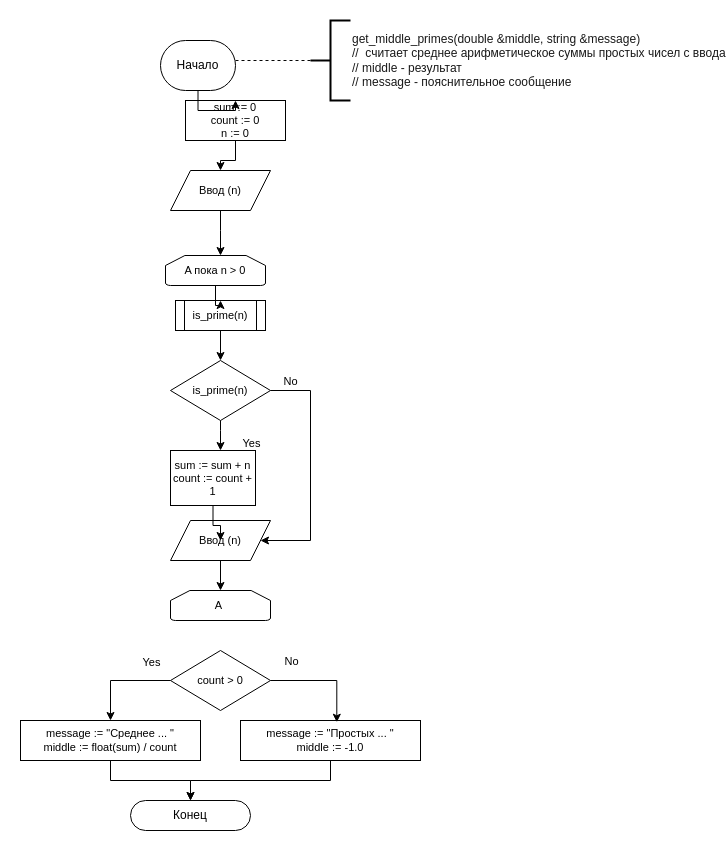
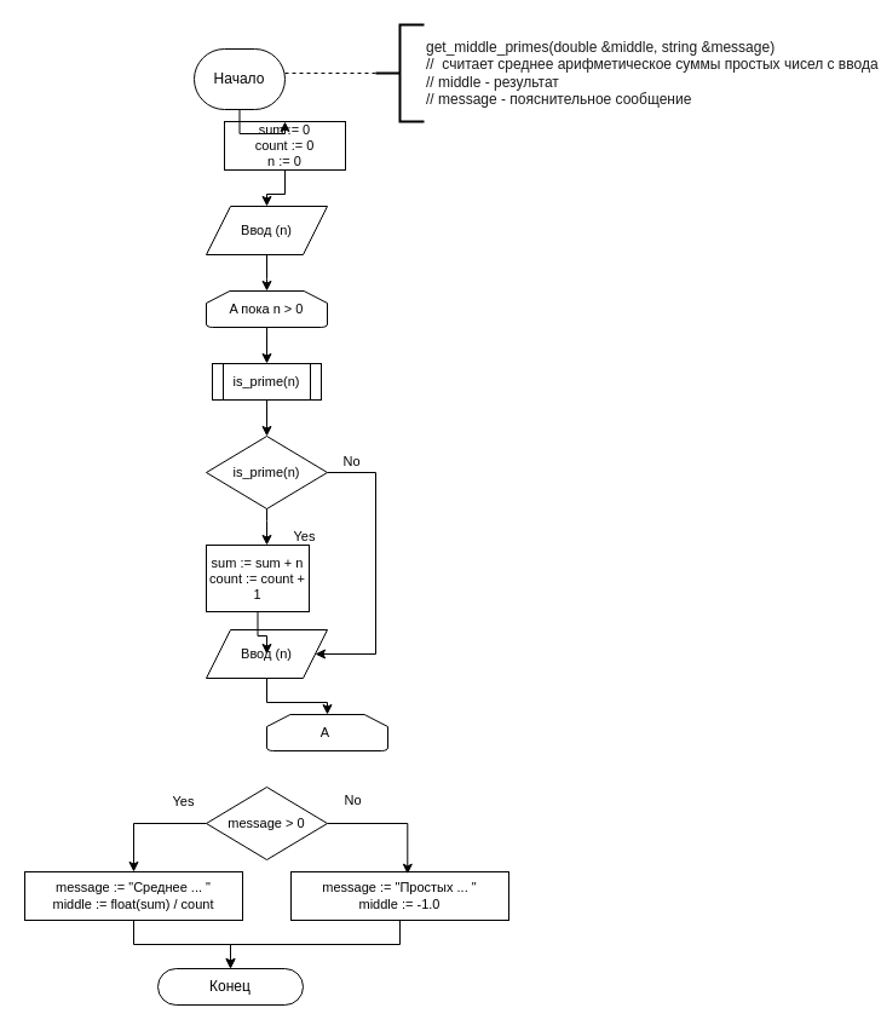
  <mxCell id="0" />
  <mxCell id="1" parent="0" />
  <mxCell id="2" style="edgeStyle=orthogonalEdgeStyle;shape=connector;rounded=0;orthogonalLoop=1;jettySize=auto;html=1;labelBackgroundColor=default;strokeColor=#000000;align=center;verticalAlign=middle;fontFamily=Helvetica;fontSize=11;fontColor=default;endArrow=classic;" edge="1" parent="1" source="3" target="8"><mxGeometry relative="1" as="geometry" /></mxCell>
  <mxCell id="3" value="&lt;font color=&quot;#000000&quot;&gt;Начало&lt;/font&gt;" style="rounded=1;whiteSpace=wrap;html=1;fontSize=12;glass=0;strokeWidth=1;shadow=0;arcSize=50;strokeColor=#000000;fillColor=none;" parent="1" vertex="1"><mxGeometry x="160" y="40" width="75" height="50" as="geometry" /></mxCell>
  <mxCell id="4" value="&lt;font color=&quot;#191919&quot;&gt;get_middle_primes(double &amp;amp;middle, string &amp;amp;message)&lt;br&gt;//&amp;nbsp; считает среднее арифметическое суммы простых чисел с ввода&lt;br&gt;// middle - результат&amp;nbsp;&lt;br&gt;// message - пояснительное сообщение&lt;br&gt;&lt;/font&gt;" style="strokeWidth=2;html=1;shape=mxgraph.flowchart.annotation_2;align=left;labelPosition=right;pointerEvents=1;strokeColor=#000000;" parent="1" vertex="1"><mxGeometry x="310" y="20" width="40" height="80" as="geometry" /></mxCell>
  <mxCell id="5" style="edgeStyle=orthogonalEdgeStyle;rounded=0;orthogonalLoop=1;jettySize=auto;html=1;entryX=0.27;entryY=0.5;entryDx=0;entryDy=0;entryPerimeter=0;dashed=1;endArrow=none;endFill=0;strokeColor=#050505;" parent="1" source="3" target="4" edge="1"><mxGeometry relative="1" as="geometry"><Array as="points"><mxPoint x="310" y="60" /><mxPoint x="310" y="60" /></Array></mxGeometry></mxCell>
  <mxCell id="6" value="&lt;font color=&quot;#000000&quot;&gt;Конец&lt;/font&gt;" style="rounded=1;whiteSpace=wrap;html=1;fontSize=12;glass=0;strokeWidth=1;shadow=0;arcSize=50;strokeColor=#050505;fillColor=none;" parent="1" vertex="1"><mxGeometry x="130" y="800" width="120" height="30" as="geometry" /></mxCell>
  <mxCell id="7" style="edgeStyle=orthogonalEdgeStyle;shape=connector;rounded=0;orthogonalLoop=1;jettySize=auto;html=1;labelBackgroundColor=default;strokeColor=#000000;align=center;verticalAlign=middle;fontFamily=Helvetica;fontSize=11;fontColor=default;endArrow=classic;" edge="1" parent="1" source="8" target="10"><mxGeometry relative="1" as="geometry" /></mxCell>
  <mxCell id="8" value="&lt;font color=&quot;#030303&quot;&gt;sum := 0&lt;br&gt;count := 0&lt;br&gt;n := 0&lt;br&gt;&lt;/font&gt;" style="rounded=0;whiteSpace=wrap;html=1;strokeColor=#000000;align=center;verticalAlign=middle;fontFamily=Helvetica;fontSize=11;fontColor=default;fillColor=none;" vertex="1" parent="1"><mxGeometry x="185" y="100" width="100" height="40" as="geometry" /></mxCell>
  <mxCell id="9" style="edgeStyle=orthogonalEdgeStyle;hachureGap=4;orthogonalLoop=1;jettySize=auto;html=1;fontFamily=Architects Daughter;fontSource=https%3A%2F%2Ffonts.googleapis.com%2Fcss%3Ffamily%3DArchitects%2BDaughter;fontSize=16;strokeColor=#000000;rounded=0;" edge="1" parent="1" source="10" target="12"><mxGeometry relative="1" as="geometry"><Array as="points"><mxPoint x="220" y="230" /><mxPoint x="220" y="230" /></Array></mxGeometry></mxCell>
  <mxCell id="10" value="&lt;font color=&quot;#030303&quot;&gt;Ввод&amp;nbsp;(n)&lt;br&gt;&lt;/font&gt;" style="shape=parallelogram;perimeter=parallelogramPerimeter;whiteSpace=wrap;html=1;fixedSize=1;rounded=0;strokeColor=#000000;align=center;verticalAlign=middle;fontFamily=Helvetica;fontSize=11;fontColor=default;fillColor=none;" vertex="1" parent="1"><mxGeometry x="170" y="170" width="100" height="40" as="geometry" /></mxCell>
  <mxCell id="11" style="edgeStyle=orthogonalEdgeStyle;rounded=0;orthogonalLoop=1;jettySize=auto;html=1;strokeColor=#000000;" edge="1" parent="1" source="12" target="17"><mxGeometry relative="1" as="geometry" /></mxCell>
- <mxCell id="12" value="A пока n &amp;gt; 0" style="strokeWidth=1;html=1;shape=mxgraph.flowchart.loop_limit;whiteSpace=wrap;rounded=0;strokeColor=#000000;align=center;verticalAlign=middle;fontFamily=Helvetica;fontSize=11;fontColor=#000000;fillColor=none;" vertex="1" parent="1"><mxGeometry x="165" y="255" width="100" height="30" as="geometry" /></mxCell>
+ <mxCell id="12" value="A пока n &amp;gt; 0" style="strokeWidth=1;html=1;shape=mxgraph.flowchart.loop_limit;whiteSpace=wrap;rounded=0;strokeColor=#000000;align=center;verticalAlign=middle;fontFamily=Helvetica;fontSize=11;fontColor=#000000;fillColor=none;" vertex="1" parent="1"><mxGeometry x="170" y="240" width="100" height="30" as="geometry" /></mxCell>
  <mxCell id="13" style="edgeStyle=orthogonalEdgeStyle;rounded=0;orthogonalLoop=1;jettySize=auto;html=1;strokeColor=#000000;" edge="1" parent="1" source="15" target="19"><mxGeometry relative="1" as="geometry"><Array as="points"><mxPoint x="220" y="430" /><mxPoint x="220" y="430" /></Array></mxGeometry></mxCell>
  <mxCell id="14" value="Yes" style="edgeLabel;html=1;align=center;verticalAlign=middle;resizable=0;points=[];labelBackgroundColor=none;fontColor=#000000;" vertex="1" connectable="0" parent="13"><mxGeometry x="-0.156" relative="1" as="geometry"><mxPoint x="-70" y="228" as="offset" /></mxGeometry></mxCell>
  <mxCell id="15" value="is_prime(n)" style="strokeWidth=1;html=1;shape=mxgraph.flowchart.decision;whiteSpace=wrap;fontSize=11;fillColor=none;strokeColor=#000000;rounded=0;fontColor=#000000;fillColor=none;" vertex="1" parent="1"><mxGeometry x="170" y="360" width="100" height="60" as="geometry" /></mxCell>
  <mxCell id="16" style="edgeStyle=orthogonalEdgeStyle;rounded=0;orthogonalLoop=1;jettySize=auto;html=1;strokeColor=#000000;" edge="1" parent="1" source="17" target="15"><mxGeometry relative="1" as="geometry" /></mxCell>
  <mxCell id="17" value="is_prime(n)" style="shape=process;whiteSpace=wrap;html=1;backgroundOutline=1;fontSize=11;fillColor=none;strokeColor=#000000;fontColor=#000000;strokeWidth=1;rounded=0;" vertex="1" parent="1"><mxGeometry x="175" y="300" width="90" height="30" as="geometry" /></mxCell>
  <mxCell id="18" style="edgeStyle=orthogonalEdgeStyle;rounded=0;orthogonalLoop=1;jettySize=auto;html=1;strokeColor=#000000;" edge="1" parent="1" source="19" target="21"><mxGeometry relative="1" as="geometry" /></mxCell>
  <mxCell id="19" value="&lt;font color=&quot;#030303&quot;&gt;sum := sum + n&lt;br&gt;count := count + 1&lt;br&gt;&lt;/font&gt;" style="rounded=0;whiteSpace=wrap;html=1;strokeColor=#000000;align=center;verticalAlign=middle;fontFamily=Helvetica;fontSize=11;fontColor=default;fillColor=none;" vertex="1" parent="1"><mxGeometry x="170" y="450" width="85" height="55" as="geometry" /></mxCell>
  <mxCell id="20" style="edgeStyle=orthogonalEdgeStyle;rounded=0;orthogonalLoop=1;jettySize=auto;html=1;strokeColor=#000000;" edge="1" parent="1" source="21" target="24"><mxGeometry relative="1" as="geometry" /></mxCell>
  <mxCell id="21" value="&lt;font color=&quot;#030303&quot;&gt;Ввод&amp;nbsp;(n)&lt;br&gt;&lt;/font&gt;" style="shape=parallelogram;perimeter=parallelogramPerimeter;whiteSpace=wrap;html=1;fixedSize=1;rounded=0;strokeColor=#000000;align=center;verticalAlign=middle;fontFamily=Helvetica;fontSize=11;fontColor=default;fillColor=none;" vertex="1" parent="1"><mxGeometry x="170" y="520" width="100" height="40" as="geometry" /></mxCell>
  <mxCell id="22" style="edgeStyle=orthogonalEdgeStyle;rounded=0;orthogonalLoop=1;jettySize=auto;html=1;strokeColor=#000000;entryX=1;entryY=0.5;entryDx=0;entryDy=0;" edge="1" parent="1" source="15" target="21"><mxGeometry relative="1" as="geometry"><Array as="points"><mxPoint x="310" y="390" /><mxPoint x="310" y="540" /></Array></mxGeometry></mxCell>
  <mxCell id="23" value="No" style="edgeLabel;html=1;align=center;verticalAlign=middle;resizable=0;points=[];labelBackgroundColor=none;fontColor=#000000;" vertex="1" connectable="0" parent="22"><mxGeometry x="-0.838" relative="1" as="geometry"><mxPoint y="-10" as="offset" /></mxGeometry></mxCell>
- <mxCell id="24" value="A&amp;nbsp;" style="strokeWidth=1;html=1;shape=mxgraph.flowchart.loop_limit;whiteSpace=wrap;rounded=0;strokeColor=#000000;align=center;verticalAlign=middle;fontFamily=Helvetica;fontSize=11;fontColor=#000000;fillColor=none;" vertex="1" parent="1"><mxGeometry x="170" y="590" width="100" height="30" as="geometry" /></mxCell>
+ <mxCell id="24" value="A&amp;nbsp;" style="strokeWidth=1;html=1;shape=mxgraph.flowchart.loop_limit;whiteSpace=wrap;rounded=0;strokeColor=#000000;align=center;verticalAlign=middle;fontFamily=Helvetica;fontSize=11;fontColor=#000000;fillColor=none;" vertex="1" parent="1"><mxGeometry x="220" y="590" width="100" height="30" as="geometry" /></mxCell>
  <mxCell id="25" style="edgeStyle=orthogonalEdgeStyle;rounded=0;orthogonalLoop=1;jettySize=auto;html=1;entryX=0.5;entryY=0;entryDx=0;entryDy=0;exitX=0;exitY=0.5;exitDx=0;exitDy=0;exitPerimeter=0;strokeColor=#000000;" edge="1" parent="1" source="26" target="28"><mxGeometry relative="1" as="geometry" /></mxCell>
- <mxCell id="26" value="count &amp;gt; 0" style="strokeWidth=1;html=1;shape=mxgraph.flowchart.decision;whiteSpace=wrap;fontSize=11;fillColor=none;strokeColor=#000000;rounded=0;fontColor=#000000;fillColor=none;" vertex="1" parent="1"><mxGeometry x="170" y="650" width="100" height="60" as="geometry" /></mxCell>
+ <mxCell id="26" value="message &amp;gt; 0" style="strokeWidth=1;html=1;shape=mxgraph.flowchart.decision;whiteSpace=wrap;fontSize=11;fillColor=none;strokeColor=#000000;rounded=0;fontColor=#000000;fillColor=none;" vertex="1" parent="1"><mxGeometry x="170" y="650" width="100" height="60" as="geometry" /></mxCell>
  <mxCell id="27" style="edgeStyle=orthogonalEdgeStyle;rounded=0;orthogonalLoop=1;jettySize=auto;html=1;strokeColor=#000000;" edge="1" parent="1" source="28" target="6"><mxGeometry relative="1" as="geometry" /></mxCell>
  <mxCell id="28" value="&lt;font color=&quot;#030303&quot;&gt;message := &quot;&lt;/font&gt;&lt;font color=&quot;#000000&quot;&gt;Среднее ...&amp;nbsp;&lt;span style=&quot;background-color: initial;&quot;&gt;&quot;&lt;br&gt;middle := float(sum) / count&lt;br&gt;&lt;/span&gt;&lt;/font&gt;" style="rounded=0;whiteSpace=wrap;html=1;strokeColor=#000000;align=center;verticalAlign=middle;fontFamily=Helvetica;fontSize=11;fontColor=default;fillColor=none;" vertex="1" parent="1"><mxGeometry x="20" y="720" width="180" height="40" as="geometry" /></mxCell>
  <mxCell id="29" style="edgeStyle=orthogonalEdgeStyle;rounded=0;orthogonalLoop=1;jettySize=auto;html=1;entryX=0.5;entryY=0;entryDx=0;entryDy=0;strokeColor=#000000;" edge="1" parent="1" source="30" target="6"><mxGeometry relative="1" as="geometry" /></mxCell>
  <mxCell id="30" value="&lt;font color=&quot;#030303&quot;&gt;message := &quot;&lt;/font&gt;&lt;font color=&quot;#000000&quot;&gt;Простых ...&amp;nbsp;&lt;span style=&quot;background-color: initial;&quot;&gt;&quot;&lt;br&gt;middle := -1.0&lt;br&gt;&lt;/span&gt;&lt;/font&gt;" style="rounded=0;whiteSpace=wrap;html=1;strokeColor=#000000;align=center;verticalAlign=middle;fontFamily=Helvetica;fontSize=11;fontColor=default;fillColor=none;" vertex="1" parent="1"><mxGeometry x="240" y="720" width="180" height="40" as="geometry" /></mxCell>
  <mxCell id="31" style="edgeStyle=orthogonalEdgeStyle;rounded=0;orthogonalLoop=1;jettySize=auto;html=1;entryX=0.535;entryY=0.044;entryDx=0;entryDy=0;entryPerimeter=0;exitX=1;exitY=0.5;exitDx=0;exitDy=0;exitPerimeter=0;strokeColor=#000000;" edge="1" parent="1" source="26" target="30"><mxGeometry relative="1" as="geometry" /></mxCell>
  <mxCell id="32" value="Yes" style="edgeLabel;html=1;align=center;verticalAlign=middle;resizable=0;points=[];labelBackgroundColor=none;fontColor=#000000;" vertex="1" connectable="0" parent="1"><mxGeometry x="250.034" y="442.414" as="geometry" /></mxCell>
  <mxCell id="33" value="No" style="edgeLabel;html=1;align=center;verticalAlign=middle;resizable=0;points=[];labelBackgroundColor=none;fontColor=#000000;" vertex="1" connectable="0" parent="1"><mxGeometry x="290" y="660.004" as="geometry" /></mxCell>
